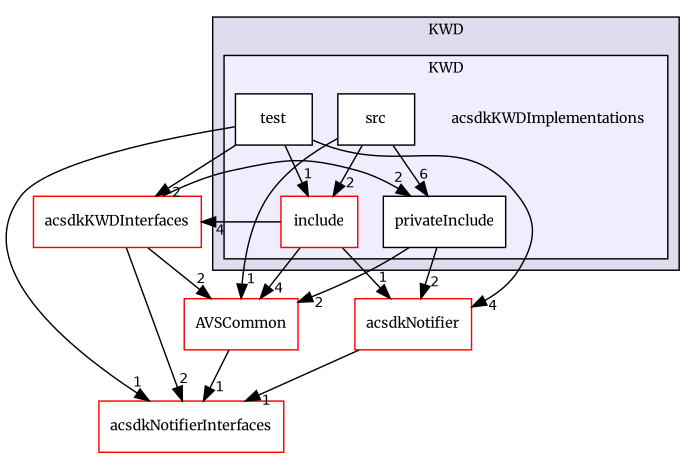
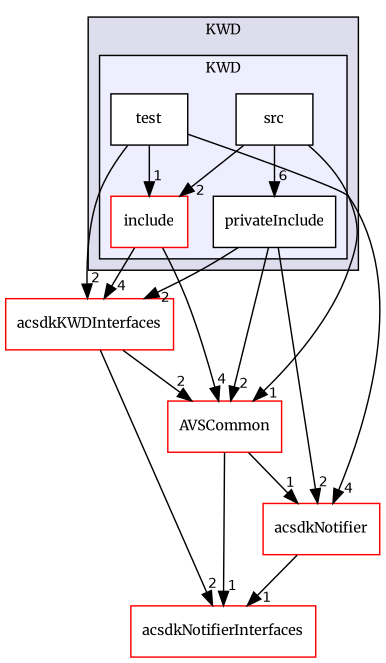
  digraph {
    compound=true
    fontname=Merriweather
    node [fontname=Merriweather fontsize=10 shape=box color=red fillcolor=white style=filled]
    edge [fontname=Merriweather headlabel=2 labeldistance=1.5 labelfontname=Helvetica labelfontsize=10]
-   n1 [label=acsdkKWDImplementations shape=plaintext color="" fillcolor="" style=""]
    n2 [label=include]
    n3 [color=black label=privateInclude]
    n4 [color=black label=src]
    n5 [color=black label=test]
    n6 [label=acsdkKWDInterfaces]
    n7 [label=AVSCommon]
    n8 [label=acsdkNotifier]
    n9 [label=acsdkNotifierInterfaces]
    subgraph cluster_1 {
      bgcolor="#ddddee"
      fontsize=10
      label=KWD
      pencolor=black
      subgraph cluster_2 {
        bgcolor="#eeeeff"
        fontsize=10
        label=KWD
        pencolor=black
-       n1
        n2
        n3
        n4
        n5
      }
    }
    n2 -> n6 [headlabel=4]
    n2 -> n7 [headlabel=4]
-   n6 -> n3
+   n3 -> n6
    n3 -> n7
    n3 -> n8
    n4 -> n2
    n4 -> n3 [headlabel=6]
    n4 -> n7 [headlabel=1]
    n5 -> n2 [headlabel=1]
    n5 -> n6
    n5 -> n8 [headlabel=4]
-   n5 -> n9 [headlabel=1]
    n6 -> n7
    n6 -> n9
-   n2 -> n8 [headlabel=1]
+   n7 -> n8 [headlabel=1]
    n7 -> n9 [headlabel=1]
    n8 -> n9 [headlabel=1]
  }
